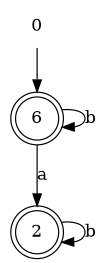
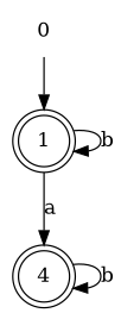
  digraph {
    rankdir=TB
    node [shape=doublecircle]
    0 [shape=none]
-   n2 [label=6]
-   n3 [label=2]
+   n2 [label=1]
+   n3 [label=4]
    0 -> n2
    n2 -> n2 [label=b]
    n2 -> n3 [label=a]
    n3 -> n3 [label=b]
  }
